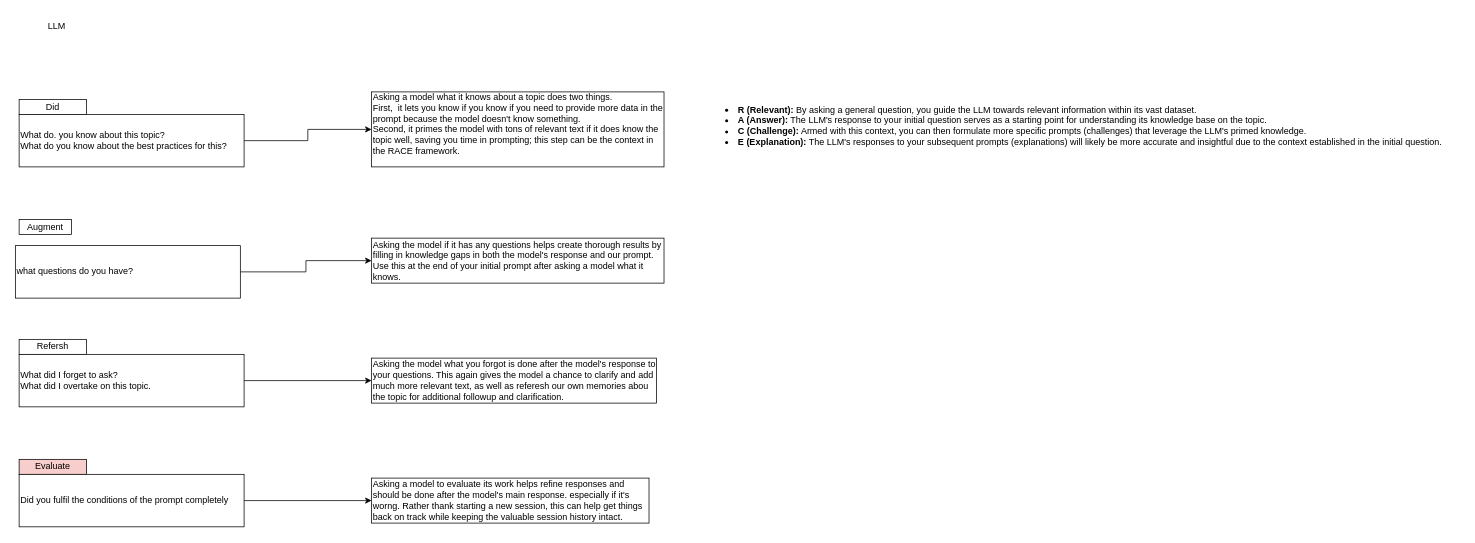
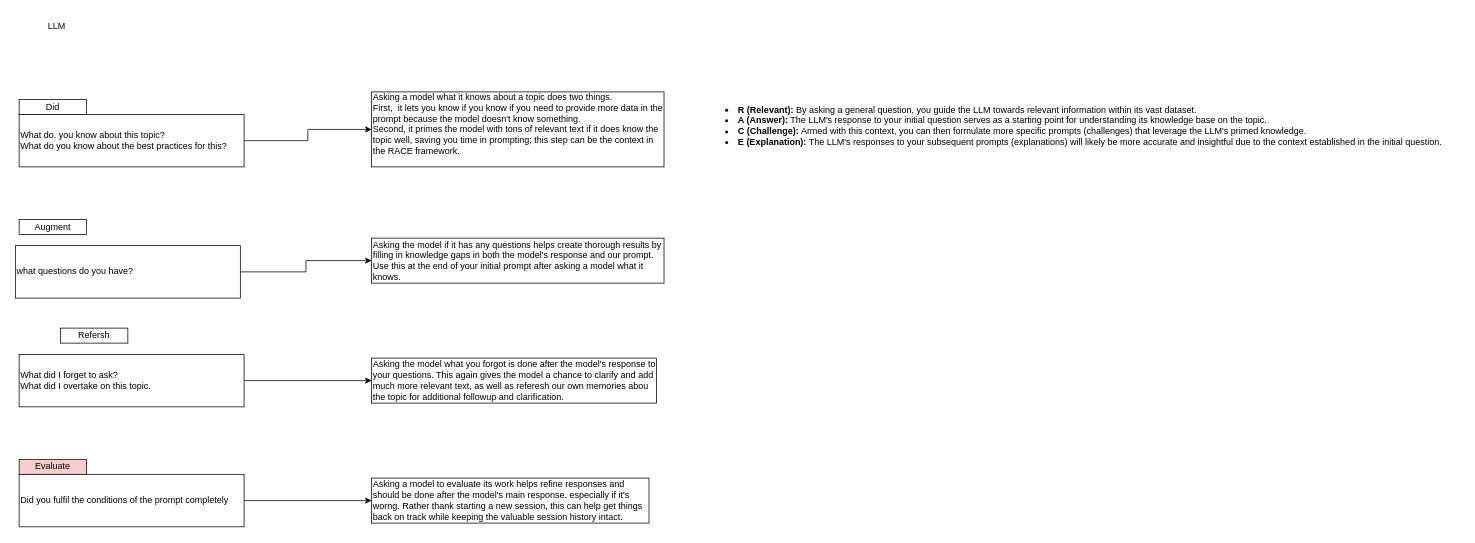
  <mxCell id="0" />
  <mxCell id="1" parent="0" />
  <mxCell id="2" value="Did" style="rounded=0;whiteSpace=wrap;html=1;" vertex="1" parent="1"><mxGeometry x="25" y="132" width="90" height="20" as="geometry" /></mxCell>
  <mxCell id="3" value="LLM" style="text;html=1;align=center;verticalAlign=middle;resizable=0;points=[];autosize=1;strokeColor=none;fillColor=none;" vertex="1" parent="1"><mxGeometry x="45" y="20" width="60" height="30" as="geometry" /></mxCell>
  <mxCell id="4" value="" style="edgeStyle=orthogonalEdgeStyle;rounded=0;orthogonalLoop=1;jettySize=auto;html=1;" edge="1" parent="1" source="5" target="15"><mxGeometry relative="1" as="geometry" /></mxCell>
  <mxCell id="5" value="What do. you know about this topic?&lt;div&gt;What do you know about the best practices for this?&lt;/div&gt;" style="rounded=0;whiteSpace=wrap;html=1;align=left;" vertex="1" parent="1"><mxGeometry x="25" y="152" width="300" height="70" as="geometry" /></mxCell>
- <mxCell id="6" value="Augment" style="rounded=0;whiteSpace=wrap;html=1;" vertex="1" parent="1"><mxGeometry x="25" y="292" width="70" height="20" as="geometry" /></mxCell>
+ <mxCell id="6" value="Augment" style="rounded=0;whiteSpace=wrap;html=1;" vertex="1" parent="1"><mxGeometry x="25" y="292" width="90" height="20" as="geometry" /></mxCell>
  <mxCell id="7" value="" style="edgeStyle=orthogonalEdgeStyle;rounded=0;orthogonalLoop=1;jettySize=auto;html=1;" edge="1" parent="1" source="8" target="17"><mxGeometry relative="1" as="geometry" /></mxCell>
  <mxCell id="8" value="&lt;div&gt;what questions do you have?&lt;/div&gt;" style="rounded=0;whiteSpace=wrap;html=1;align=left;" vertex="1" parent="1"><mxGeometry x="20" y="327" width="300" height="70" as="geometry" /></mxCell>
- <mxCell id="9" value="Refersh" style="rounded=0;whiteSpace=wrap;html=1;" vertex="1" parent="1"><mxGeometry x="25" y="452" width="90" height="20" as="geometry" /></mxCell>
+ <mxCell id="9" value="Refersh" style="rounded=0;whiteSpace=wrap;html=1;" vertex="1" parent="1"><mxGeometry x="80" y="437" width="90" height="20" as="geometry" /></mxCell>
  <mxCell id="10" value="" style="edgeStyle=orthogonalEdgeStyle;rounded=0;orthogonalLoop=1;jettySize=auto;html=1;" edge="1" parent="1" source="11" target="18"><mxGeometry relative="1" as="geometry" /></mxCell>
  <mxCell id="11" value="What did I forget to ask?&lt;div&gt;What did I overtake on this topic.&amp;nbsp;&lt;/div&gt;" style="rounded=0;whiteSpace=wrap;html=1;align=left;" vertex="1" parent="1"><mxGeometry x="25" y="472" width="300" height="70" as="geometry" /></mxCell>
  <mxCell id="12" value="Evaluate" style="rounded=0;whiteSpace=wrap;html=1;fillColor=#f8cecc;" vertex="1" parent="1"><mxGeometry x="25" y="612" width="90" height="20" as="geometry" /></mxCell>
  <mxCell id="13" value="" style="edgeStyle=orthogonalEdgeStyle;rounded=0;orthogonalLoop=1;jettySize=auto;html=1;" edge="1" parent="1" source="14" target="19"><mxGeometry relative="1" as="geometry" /></mxCell>
  <mxCell id="14" value="Did you fulfil the conditions of the prompt completely&amp;nbsp;" style="rounded=0;whiteSpace=wrap;html=1;align=left;" vertex="1" parent="1"><mxGeometry x="25" y="632" width="300" height="70" as="geometry" /></mxCell>
  <mxCell id="15" value="Asking a model what it knows about a topic does two things.&amp;nbsp;&lt;div&gt;First,&amp;nbsp; it lets you know if you know if you need to provide more data in the prompt because the model doesn't know something.&lt;/div&gt;&lt;div&gt;Second, it primes the model with tons of relevant text if it does know the topic well, saving you time in prompting; this step can be the context in the RACE framework.&amp;nbsp;&lt;/div&gt;&lt;div&gt;&lt;br&gt;&lt;/div&gt;" style="whiteSpace=wrap;html=1;align=left;rounded=0;" vertex="1" parent="1"><mxGeometry x="495" y="122" width="390" height="100" as="geometry" /></mxCell>
  <mxCell id="16" value="&lt;li data-sourcepos=&quot;13:1-13:122&quot;&gt;&lt;strong&gt;R (Relevant):&lt;/strong&gt;  By asking a general question, you guide the LLM towards relevant information within its vast dataset.&lt;/li&gt;&lt;li data-sourcepos=&quot;14:1-14:36&quot;&gt;&lt;strong&gt;A (Answer):&lt;/strong&gt; The LLM's response to your initial question serves as a starting point for understanding its knowledge base on the topic.&lt;/li&gt;&lt;li data-sourcepos=&quot;15:1-15:146&quot;&gt;&lt;strong&gt;C (Challenge):&lt;/strong&gt;  Armed with this context, you can then formulate more specific prompts (challenges) that leverage the LLM's primed knowledge.&lt;/li&gt;&lt;li data-sourcepos=&quot;16:1-17:0&quot;&gt;&lt;strong&gt;E (Explanation):&lt;/strong&gt; The LLM's responses to your subsequent prompts (explanations) will likely be more accurate and insightful due to the context established in the initial question.&lt;/li&gt;" style="text;html=1;align=left;verticalAlign=middle;resizable=0;points=[];autosize=1;strokeColor=none;fillColor=none;" vertex="1" parent="1"><mxGeometry x="965" y="132" width="980" height="70" as="geometry" /></mxCell>
  <mxCell id="17" value="Asking the model if it has any questions helps create thorough results by filling in knowledge gaps in both the model's response and our prompt. Use this at the end of your initial prompt after asking a model what it knows." style="whiteSpace=wrap;html=1;align=left;rounded=0;" vertex="1" parent="1"><mxGeometry x="495" y="317" width="390" height="60" as="geometry" /></mxCell>
  <mxCell id="18" value="Asking the model what you forgot is done after the model's response to your questions. This again gives the model a chance to clarify and add much more relevant text, as well as referesh our own memories abou the topic for additional followup and clarification.&amp;nbsp;" style="whiteSpace=wrap;html=1;align=left;rounded=0;" vertex="1" parent="1"><mxGeometry x="495" y="477" width="380" height="60" as="geometry" /></mxCell>
  <mxCell id="19" value="Asking a model to evaluate its work helps refine responses and should be done after the model's main response. especially if it's worng. Rather thank starting a new session, this can help get things back on track while keeping the valuable session history intact.&amp;nbsp;" style="whiteSpace=wrap;html=1;align=left;rounded=0;" vertex="1" parent="1"><mxGeometry x="495" y="637" width="370" height="60" as="geometry" /></mxCell>
